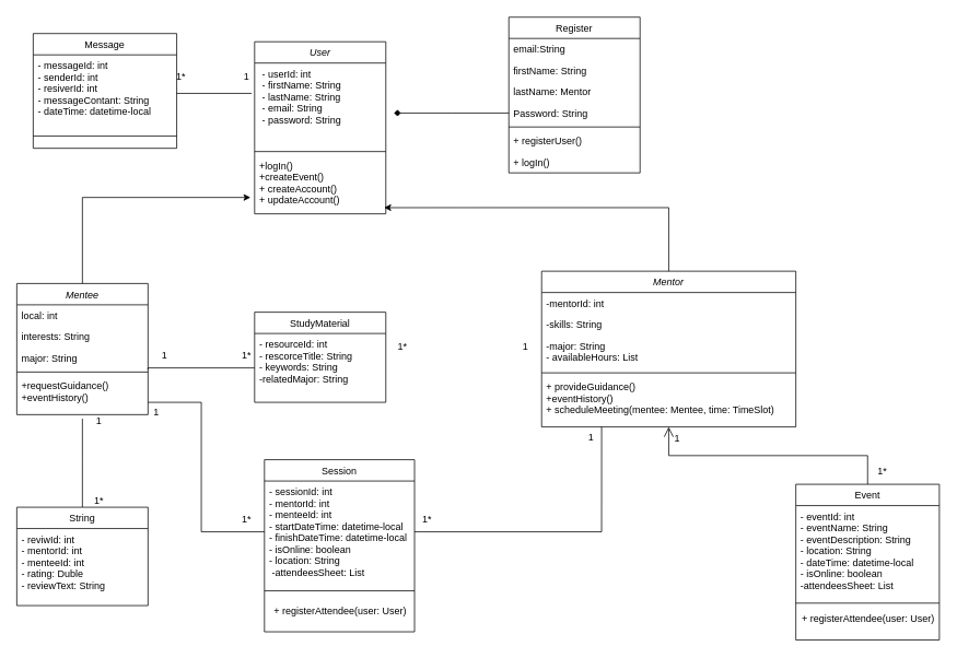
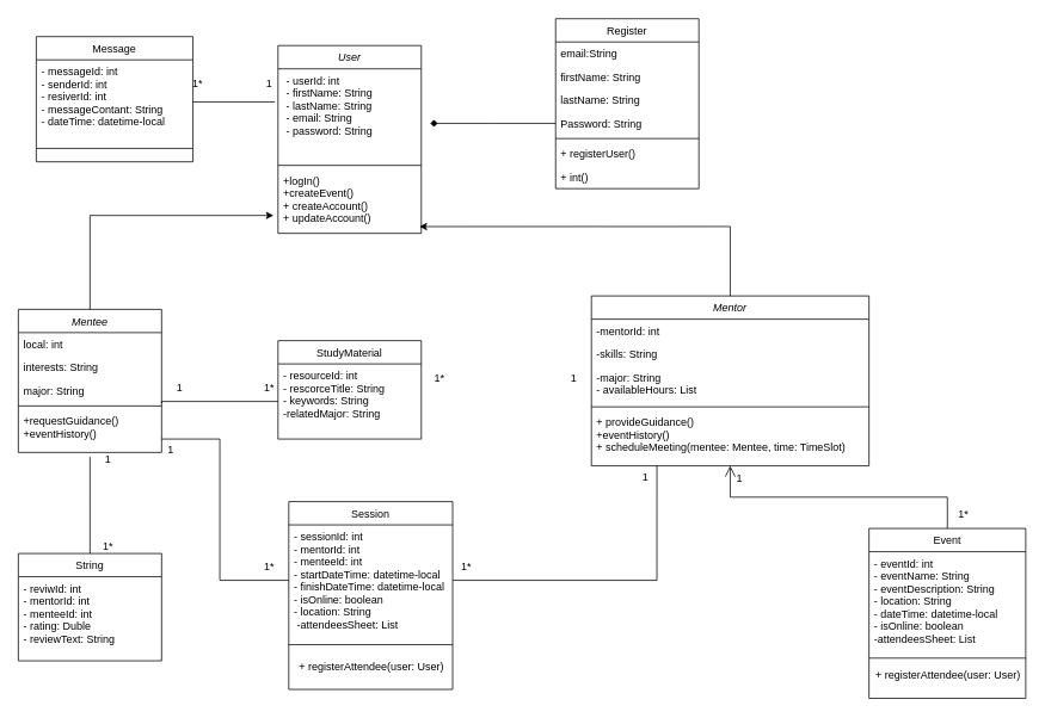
  <mxCell id="0" />
  <mxCell id="1" parent="0" />
  <mxCell id="2" value="Mentor" style="swimlane;fontStyle=2;align=center;verticalAlign=top;childLayout=stackLayout;horizontal=1;startSize=26;horizontalStack=0;resizeParent=1;resizeLast=0;collapsible=1;marginBottom=0;rounded=0;shadow=0;strokeWidth=1;" parent="1" vertex="1"><mxGeometry x="660" y="330" width="310" height="190" as="geometry"><mxRectangle x="230" y="140" width="160" height="26" as="alternateBounds" /></mxGeometry></mxCell>
  <mxCell id="3" value="-mentorId: int" style="text;align=left;verticalAlign=top;spacingLeft=4;spacingRight=4;overflow=hidden;rotatable=0;points=[[0,0.5],[1,0.5]];portConstraint=eastwest;" parent="2" vertex="1"><mxGeometry y="26" width="310" height="26" as="geometry" /></mxCell>
  <mxCell id="4" value="-skills: String" style="text;align=left;verticalAlign=top;spacingLeft=4;spacingRight=4;overflow=hidden;rotatable=0;points=[[0,0.5],[1,0.5]];portConstraint=eastwest;rounded=0;shadow=0;html=0;" parent="2" vertex="1"><mxGeometry y="52" width="310" height="26" as="geometry" /></mxCell>
  <mxCell id="5" value="-major: String&#10;- availableHours: List&#10;" style="text;align=left;verticalAlign=top;spacingLeft=4;spacingRight=4;overflow=hidden;rotatable=0;points=[[0,0.5],[1,0.5]];portConstraint=eastwest;rounded=0;shadow=0;html=0;" parent="2" vertex="1"><mxGeometry y="78" width="310" height="42" as="geometry" /></mxCell>
  <mxCell id="6" value="" style="line;html=1;strokeWidth=1;align=left;verticalAlign=middle;spacingTop=-1;spacingLeft=3;spacingRight=3;rotatable=0;labelPosition=right;points=[];portConstraint=eastwest;" parent="2" vertex="1"><mxGeometry y="120" width="310" height="8" as="geometry" /></mxCell>
  <mxCell id="7" value="+ provideGuidance()&#10;+eventHistory()&#10;+ scheduleMeeting(mentee: Mentee, time: TimeSlot)&#10;&#10;" style="text;align=left;verticalAlign=top;spacingLeft=4;spacingRight=4;overflow=hidden;rotatable=0;points=[[0,0.5],[1,0.5]];portConstraint=eastwest;" parent="2" vertex="1"><mxGeometry y="128" width="310" height="62" as="geometry" /></mxCell>
  <mxCell id="8" value="StudyMaterial" style="swimlane;fontStyle=0;align=center;verticalAlign=top;childLayout=stackLayout;horizontal=1;startSize=26;horizontalStack=0;resizeParent=1;resizeLast=0;collapsible=1;marginBottom=0;rounded=0;shadow=0;strokeWidth=1;" parent="1" vertex="1"><mxGeometry x="310" y="380" width="160" height="110" as="geometry"><mxRectangle x="130" y="380" width="160" height="26" as="alternateBounds" /></mxGeometry></mxCell>
  <mxCell id="9" style="edgeStyle=orthogonalEdgeStyle;rounded=0;orthogonalLoop=1;jettySize=auto;html=1;endArrow=none;endFill=0;" parent="8" source="10" edge="1"><mxGeometry relative="1" as="geometry"><mxPoint x="-130" y="70" as="targetPoint" /><Array as="points"><mxPoint x="-130" y="68" /></Array></mxGeometry></mxCell>
  <mxCell id="10" value="- resourceId: int &#10;- rescorceTitle: String&#10;- keywords: String &#10;-relatedMajor: String" style="text;align=left;verticalAlign=top;spacingLeft=4;spacingRight=4;overflow=hidden;rotatable=0;points=[[0,0.5],[1,0.5]];portConstraint=eastwest;" parent="8" vertex="1"><mxGeometry y="26" width="160" height="84" as="geometry" /></mxCell>
  <mxCell id="11" value="Event" style="swimlane;fontStyle=0;align=center;verticalAlign=top;childLayout=stackLayout;horizontal=1;startSize=26;horizontalStack=0;resizeParent=1;resizeLast=0;collapsible=1;marginBottom=0;rounded=0;shadow=0;strokeWidth=1;" parent="1" vertex="1"><mxGeometry x="970" y="590" width="175" height="190" as="geometry"><mxRectangle x="340" y="380" width="170" height="26" as="alternateBounds" /></mxGeometry></mxCell>
  <mxCell id="12" value="- eventId: int&#10;- eventName: String&#10;- eventDescription: String&#10;- location: String&#10;- dateTime: datetime-local&#10;- isOnline: boolean&#10;-attendeesSheet: List" style="text;align=left;verticalAlign=top;spacingLeft=4;spacingRight=4;overflow=hidden;rotatable=0;points=[[0,0.5],[1,0.5]];portConstraint=eastwest;" parent="11" vertex="1"><mxGeometry y="26" width="175" height="114" as="geometry" /></mxCell>
  <mxCell id="13" value="" style="line;html=1;strokeWidth=1;align=left;verticalAlign=middle;spacingTop=-1;spacingLeft=3;spacingRight=3;rotatable=0;labelPosition=right;points=[];portConstraint=eastwest;" parent="11" vertex="1"><mxGeometry y="140" width="175" height="10" as="geometry" /></mxCell>
  <mxCell id="14" value="+ registerAttendee(user: User)" style="text;html=1;align=center;verticalAlign=middle;resizable=0;points=[];autosize=1;strokeColor=none;fillColor=none;" parent="11" vertex="1"><mxGeometry y="150" width="175" height="30" as="geometry" /></mxCell>
  <mxCell id="15" value="" style="endArrow=open;endSize=10;endFill=0;shadow=0;strokeWidth=1;rounded=0;curved=0;edgeStyle=elbowEdgeStyle;elbow=vertical;" parent="1" source="11" target="2" edge="1"><mxGeometry width="160" relative="1" as="geometry"><mxPoint x="210" y="383" as="sourcePoint" /><mxPoint x="310" y="281" as="targetPoint" /></mxGeometry></mxCell>
  <mxCell id="16" value="Register" style="swimlane;fontStyle=0;align=center;verticalAlign=top;childLayout=stackLayout;horizontal=1;startSize=26;horizontalStack=0;resizeParent=1;resizeLast=0;collapsible=1;marginBottom=0;rounded=0;shadow=0;strokeWidth=1;" parent="1" vertex="1"><mxGeometry x="620" y="20" width="160" height="190" as="geometry"><mxRectangle x="550" y="140" width="160" height="26" as="alternateBounds" /></mxGeometry></mxCell>
  <mxCell id="17" value="email:String" style="text;align=left;verticalAlign=top;spacingLeft=4;spacingRight=4;overflow=hidden;rotatable=0;points=[[0,0.5],[1,0.5]];portConstraint=eastwest;" parent="16" vertex="1"><mxGeometry y="26" width="160" height="26" as="geometry" /></mxCell>
  <mxCell id="18" value="firstName: String" style="text;align=left;verticalAlign=top;spacingLeft=4;spacingRight=4;overflow=hidden;rotatable=0;points=[[0,0.5],[1,0.5]];portConstraint=eastwest;rounded=0;shadow=0;html=0;" parent="16" vertex="1"><mxGeometry y="52" width="160" height="26" as="geometry" /></mxCell>
- <mxCell id="19" value="lastName: Mentor" style="text;align=left;verticalAlign=top;spacingLeft=4;spacingRight=4;overflow=hidden;rotatable=0;points=[[0,0.5],[1,0.5]];portConstraint=eastwest;rounded=0;shadow=0;html=0;" parent="16" vertex="1"><mxGeometry y="78" width="160" height="26" as="geometry" /></mxCell>
+ <mxCell id="19" value="lastName: String" style="text;align=left;verticalAlign=top;spacingLeft=4;spacingRight=4;overflow=hidden;rotatable=0;points=[[0,0.5],[1,0.5]];portConstraint=eastwest;rounded=0;shadow=0;html=0;" parent="16" vertex="1"><mxGeometry y="78" width="160" height="26" as="geometry" /></mxCell>
  <mxCell id="20" style="edgeStyle=orthogonalEdgeStyle;rounded=0;orthogonalLoop=1;jettySize=auto;html=1;endArrow=diamond;endFill=1;" parent="16" source="21" edge="1"><mxGeometry relative="1" as="geometry"><mxPoint x="-140" y="117" as="targetPoint" /></mxGeometry></mxCell>
  <mxCell id="21" value="Password: String" style="text;align=left;verticalAlign=top;spacingLeft=4;spacingRight=4;overflow=hidden;rotatable=0;points=[[0,0.5],[1,0.5]];portConstraint=eastwest;rounded=0;shadow=0;html=0;" parent="16" vertex="1"><mxGeometry y="104" width="160" height="26" as="geometry" /></mxCell>
  <mxCell id="22" value="" style="line;html=1;strokeWidth=1;align=left;verticalAlign=middle;spacingTop=-1;spacingLeft=3;spacingRight=3;rotatable=0;labelPosition=right;points=[];portConstraint=eastwest;" parent="16" vertex="1"><mxGeometry y="130" width="160" height="8" as="geometry" /></mxCell>
  <mxCell id="23" value="+ registerUser()" style="text;align=left;verticalAlign=top;spacingLeft=4;spacingRight=4;overflow=hidden;rotatable=0;points=[[0,0.5],[1,0.5]];portConstraint=eastwest;" parent="16" vertex="1"><mxGeometry y="138" width="160" height="26" as="geometry" /></mxCell>
- <mxCell id="24" value="+ logIn()" style="text;align=left;verticalAlign=top;spacingLeft=4;spacingRight=4;overflow=hidden;rotatable=0;points=[[0,0.5],[1,0.5]];portConstraint=eastwest;" parent="16" vertex="1"><mxGeometry y="164" width="160" height="26" as="geometry" /></mxCell>
+ <mxCell id="24" value="+ int()" style="text;align=left;verticalAlign=top;spacingLeft=4;spacingRight=4;overflow=hidden;rotatable=0;points=[[0,0.5],[1,0.5]];portConstraint=eastwest;" parent="16" vertex="1"><mxGeometry y="164" width="160" height="26" as="geometry" /></mxCell>
  <mxCell id="25" value="Mentee" style="swimlane;fontStyle=2;align=center;verticalAlign=top;childLayout=stackLayout;horizontal=1;startSize=26;horizontalStack=0;resizeParent=1;resizeLast=0;collapsible=1;marginBottom=0;rounded=0;shadow=0;strokeWidth=1;" parent="1" vertex="1"><mxGeometry x="20" y="345" width="160" height="160" as="geometry"><mxRectangle x="230" y="140" width="160" height="26" as="alternateBounds" /></mxGeometry></mxCell>
  <mxCell id="26" value="local: int" style="text;align=left;verticalAlign=top;spacingLeft=4;spacingRight=4;overflow=hidden;rotatable=0;points=[[0,0.5],[1,0.5]];portConstraint=eastwest;" parent="25" vertex="1"><mxGeometry y="26" width="160" height="26" as="geometry" /></mxCell>
  <mxCell id="27" value="interests: String" style="text;align=left;verticalAlign=top;spacingLeft=4;spacingRight=4;overflow=hidden;rotatable=0;points=[[0,0.5],[1,0.5]];portConstraint=eastwest;rounded=0;shadow=0;html=0;" parent="25" vertex="1"><mxGeometry y="52" width="160" height="26" as="geometry" /></mxCell>
  <mxCell id="28" value="major: String" style="text;align=left;verticalAlign=top;spacingLeft=4;spacingRight=4;overflow=hidden;rotatable=0;points=[[0,0.5],[1,0.5]];portConstraint=eastwest;rounded=0;shadow=0;html=0;" parent="25" vertex="1"><mxGeometry y="78" width="160" height="26" as="geometry" /></mxCell>
  <mxCell id="29" value="" style="line;html=1;strokeWidth=1;align=left;verticalAlign=middle;spacingTop=-1;spacingLeft=3;spacingRight=3;rotatable=0;labelPosition=right;points=[];portConstraint=eastwest;" parent="25" vertex="1"><mxGeometry y="104" width="160" height="8" as="geometry" /></mxCell>
  <mxCell id="30" value="+requestGuidance()&#10;+eventHistory()&#10;" style="text;align=left;verticalAlign=top;spacingLeft=4;spacingRight=4;overflow=hidden;rotatable=0;points=[[0,0.5],[1,0.5]];portConstraint=eastwest;" parent="25" vertex="1"><mxGeometry y="112" width="160" height="48" as="geometry" /></mxCell>
  <mxCell id="31" value="User" style="swimlane;fontStyle=2;align=center;verticalAlign=top;childLayout=stackLayout;horizontal=1;startSize=26;horizontalStack=0;resizeParent=1;resizeLast=0;collapsible=1;marginBottom=0;rounded=0;shadow=0;strokeWidth=1;" parent="1" vertex="1"><mxGeometry x="310" y="50" width="160" height="210" as="geometry"><mxRectangle x="230" y="140" width="160" height="26" as="alternateBounds" /></mxGeometry></mxCell>
  <mxCell id="32" value=" - userId: int                           |&#10; - firstName: String&#10; - lastName: String  &#10; - email: String &#10; - password: String         " style="text;align=left;verticalAlign=top;spacingLeft=4;spacingRight=4;overflow=hidden;rotatable=0;points=[[0,0.5],[1,0.5]];portConstraint=eastwest;rounded=0;shadow=0;html=0;" parent="31" vertex="1"><mxGeometry y="26" width="160" height="104" as="geometry" /></mxCell>
  <mxCell id="33" value="" style="line;html=1;strokeWidth=1;align=left;verticalAlign=middle;spacingTop=-1;spacingLeft=3;spacingRight=3;rotatable=0;labelPosition=right;points=[];portConstraint=eastwest;" parent="31" vertex="1"><mxGeometry y="130" width="160" height="8" as="geometry" /></mxCell>
  <mxCell id="34" value="+logIn()&#10;+createEvent()&#10;+ createAccount() &#10;+ updateAccount()" style="text;align=left;verticalAlign=top;spacingLeft=4;spacingRight=4;overflow=hidden;rotatable=0;points=[[0,0.5],[1,0.5]];portConstraint=eastwest;" parent="31" vertex="1"><mxGeometry y="138" width="160" height="72" as="geometry" /></mxCell>
  <mxCell id="35" style="edgeStyle=orthogonalEdgeStyle;rounded=0;orthogonalLoop=1;jettySize=auto;html=1;" parent="1" source="25" edge="1"><mxGeometry relative="1" as="geometry"><mxPoint x="305" y="240" as="targetPoint" /><Array as="points"><mxPoint x="100" y="240" /><mxPoint x="305" y="240" /></Array></mxGeometry></mxCell>
  <mxCell id="36" style="edgeStyle=orthogonalEdgeStyle;rounded=0;orthogonalLoop=1;jettySize=auto;html=1;entryX=0.987;entryY=0.895;entryDx=0;entryDy=0;entryPerimeter=0;" parent="1" source="2" target="34" edge="1"><mxGeometry relative="1" as="geometry" /></mxCell>
  <mxCell id="37" value="1" style="text;html=1;align=center;verticalAlign=middle;resizable=0;points=[];autosize=1;strokeColor=none;fillColor=none;" parent="1" vertex="1"><mxGeometry x="810" y="520" width="30" height="30" as="geometry" /></mxCell>
  <mxCell id="38" value="1*" style="text;html=1;align=center;verticalAlign=middle;resizable=0;points=[];autosize=1;strokeColor=none;fillColor=none;" parent="1" vertex="1"><mxGeometry x="1060" y="560" width="30" height="30" as="geometry" /></mxCell>
  <mxCell id="39" value="1" style="text;html=1;align=center;verticalAlign=middle;resizable=0;points=[];autosize=1;strokeColor=none;fillColor=none;" parent="1" vertex="1"><mxGeometry x="625" y="408" width="30" height="30" as="geometry" /></mxCell>
  <mxCell id="40" value="1*" style="text;html=1;align=center;verticalAlign=middle;resizable=0;points=[];autosize=1;strokeColor=none;fillColor=none;" parent="1" vertex="1"><mxGeometry x="475" y="408" width="30" height="30" as="geometry" /></mxCell>
  <mxCell id="41" value="1*" style="text;html=1;align=center;verticalAlign=middle;resizable=0;points=[];autosize=1;strokeColor=none;fillColor=none;" parent="1" vertex="1"><mxGeometry x="285" y="418" width="30" height="30" as="geometry" /></mxCell>
  <mxCell id="42" value="1" style="text;html=1;align=center;verticalAlign=middle;resizable=0;points=[];autosize=1;strokeColor=none;fillColor=none;" parent="1" vertex="1"><mxGeometry x="185" y="418" width="30" height="30" as="geometry" /></mxCell>
  <mxCell id="43" value="Message" style="swimlane;fontStyle=0;align=center;verticalAlign=top;childLayout=stackLayout;horizontal=1;startSize=26;horizontalStack=0;resizeParent=1;resizeLast=0;collapsible=1;marginBottom=0;rounded=0;shadow=0;strokeWidth=1;" vertex="1" parent="1"><mxGeometry x="40" y="40" width="175" height="140" as="geometry"><mxRectangle x="340" y="380" width="170" height="26" as="alternateBounds" /></mxGeometry></mxCell>
  <mxCell id="44" value="- messageId: int&#10;- senderId: int&#10;- resiverId: int&#10;- messageContant: String&#10;- dateTime: datetime-local&#10;" style="text;align=left;verticalAlign=top;spacingLeft=4;spacingRight=4;overflow=hidden;rotatable=0;points=[[0,0.5],[1,0.5]];portConstraint=eastwest;" vertex="1" parent="43"><mxGeometry y="26" width="175" height="94" as="geometry" /></mxCell>
  <mxCell id="45" value="" style="line;html=1;strokeWidth=1;align=left;verticalAlign=middle;spacingTop=-1;spacingLeft=3;spacingRight=3;rotatable=0;labelPosition=right;points=[];portConstraint=eastwest;" vertex="1" parent="43"><mxGeometry y="120" width="175" height="10" as="geometry" /></mxCell>
  <mxCell id="46" style="edgeStyle=orthogonalEdgeStyle;rounded=0;orthogonalLoop=1;jettySize=auto;html=1;entryX=-0.023;entryY=0.356;entryDx=0;entryDy=0;entryPerimeter=0;endArrow=none;endFill=0;" edge="1" parent="1" source="44" target="32"><mxGeometry relative="1" as="geometry" /></mxCell>
  <mxCell id="47" value="1" style="text;html=1;align=center;verticalAlign=middle;resizable=0;points=[];autosize=1;strokeColor=none;fillColor=none;" vertex="1" parent="1"><mxGeometry x="285" y="78" width="30" height="30" as="geometry" /></mxCell>
  <mxCell id="48" value="1*" style="text;html=1;align=center;verticalAlign=middle;resizable=0;points=[];autosize=1;strokeColor=none;fillColor=none;" vertex="1" parent="1"><mxGeometry x="205" y="78" width="30" height="30" as="geometry" /></mxCell>
  <mxCell id="49" value=" Session " style="swimlane;fontStyle=0;align=center;verticalAlign=top;childLayout=stackLayout;horizontal=1;startSize=26;horizontalStack=0;resizeParent=1;resizeLast=0;collapsible=1;marginBottom=0;rounded=0;shadow=0;strokeWidth=1;" vertex="1" parent="1"><mxGeometry x="322" y="560" width="183" height="210" as="geometry"><mxRectangle x="340" y="380" width="170" height="26" as="alternateBounds" /></mxGeometry></mxCell>
  <mxCell id="50" value="- sessionId: int&#10;- mentorId: int&#10;- menteeId: int&#10;- startDateTime: datetime-local&#10;- finishDateTime: datetime-local&#10;- isOnline: boolean&#10;- location: String&#10; -attendeesSheet: List&#10;&#10;&#10;" style="text;align=left;verticalAlign=top;spacingLeft=4;spacingRight=4;overflow=hidden;rotatable=0;points=[[0,0.5],[1,0.5]];portConstraint=eastwest;" vertex="1" parent="49"><mxGeometry y="26" width="183" height="124" as="geometry" /></mxCell>
  <mxCell id="51" value="" style="line;html=1;strokeWidth=1;align=left;verticalAlign=middle;spacingTop=-1;spacingLeft=3;spacingRight=3;rotatable=0;labelPosition=right;points=[];portConstraint=eastwest;" vertex="1" parent="49"><mxGeometry y="150" width="183" height="20" as="geometry" /></mxCell>
  <mxCell id="52" value="+ registerAttendee(user: User)" style="text;html=1;align=center;verticalAlign=middle;resizable=0;points=[];autosize=1;strokeColor=none;fillColor=none;" vertex="1" parent="49"><mxGeometry y="170" width="183" height="30" as="geometry" /></mxCell>
  <mxCell id="53" value="1" style="text;html=1;align=center;verticalAlign=middle;resizable=0;points=[];autosize=1;strokeColor=none;fillColor=none;" vertex="1" parent="1"><mxGeometry x="705" y="518" width="30" height="30" as="geometry" /></mxCell>
  <mxCell id="54" value="1*" style="text;html=1;align=center;verticalAlign=middle;resizable=0;points=[];autosize=1;strokeColor=none;fillColor=none;" vertex="1" parent="1"><mxGeometry x="505" y="618" width="30" height="30" as="geometry" /></mxCell>
  <mxCell id="55" style="edgeStyle=orthogonalEdgeStyle;rounded=0;orthogonalLoop=1;jettySize=auto;html=1;endArrow=none;endFill=0;" edge="1" parent="1" source="50"><mxGeometry relative="1" as="geometry"><mxPoint x="180" y="490" as="targetPoint" /><Array as="points"><mxPoint x="245" y="648" /><mxPoint x="245" y="490" /></Array></mxGeometry></mxCell>
  <mxCell id="56" style="edgeStyle=orthogonalEdgeStyle;rounded=0;orthogonalLoop=1;jettySize=auto;html=1;endArrow=none;endFill=0;entryX=0.938;entryY=0.062;entryDx=0;entryDy=0;entryPerimeter=0;" edge="1" parent="1" source="50" target="53"><mxGeometry relative="1" as="geometry"><mxPoint x="730" y="530" as="targetPoint" /></mxGeometry></mxCell>
  <mxCell id="57" value="1*" style="text;html=1;align=center;verticalAlign=middle;resizable=0;points=[];autosize=1;strokeColor=none;fillColor=none;" vertex="1" parent="1"><mxGeometry x="285" y="618" width="30" height="30" as="geometry" /></mxCell>
  <mxCell id="58" value="1" style="text;html=1;align=center;verticalAlign=middle;resizable=0;points=[];autosize=1;strokeColor=none;fillColor=none;" vertex="1" parent="1"><mxGeometry x="175" y="488" width="30" height="30" as="geometry" /></mxCell>
  <mxCell id="59" style="edgeStyle=orthogonalEdgeStyle;rounded=0;orthogonalLoop=1;jettySize=auto;html=1;endArrow=none;endFill=0;" edge="1" parent="1" source="60"><mxGeometry relative="1" as="geometry"><mxPoint x="100" y="510" as="targetPoint" /></mxGeometry></mxCell>
  <mxCell id="60" value="String" style="swimlane;fontStyle=0;align=center;verticalAlign=top;childLayout=stackLayout;horizontal=1;startSize=26;horizontalStack=0;resizeParent=1;resizeLast=0;collapsible=1;marginBottom=0;rounded=0;shadow=0;strokeWidth=1;" vertex="1" parent="1"><mxGeometry x="20" y="618" width="160" height="120" as="geometry"><mxRectangle x="130" y="380" width="160" height="26" as="alternateBounds" /></mxGeometry></mxCell>
  <mxCell id="61" value="- reviwId: int &#10;- mentorId: int&#10;- menteeId: int&#10;- rating: Duble&#10;- reviewText: String &#10;" style="text;align=left;verticalAlign=top;spacingLeft=4;spacingRight=4;overflow=hidden;rotatable=0;points=[[0,0.5],[1,0.5]];portConstraint=eastwest;" vertex="1" parent="60"><mxGeometry y="26" width="160" height="84" as="geometry" /></mxCell>
  <mxCell id="62" value="1" style="text;html=1;align=center;verticalAlign=middle;resizable=0;points=[];autosize=1;strokeColor=none;fillColor=none;" vertex="1" parent="1"><mxGeometry x="105" y="498" width="30" height="30" as="geometry" /></mxCell>
  <mxCell id="63" value="1*" style="text;html=1;align=center;verticalAlign=middle;resizable=0;points=[];autosize=1;strokeColor=none;fillColor=none;" vertex="1" parent="1"><mxGeometry x="105" y="595" width="30" height="30" as="geometry" /></mxCell>
